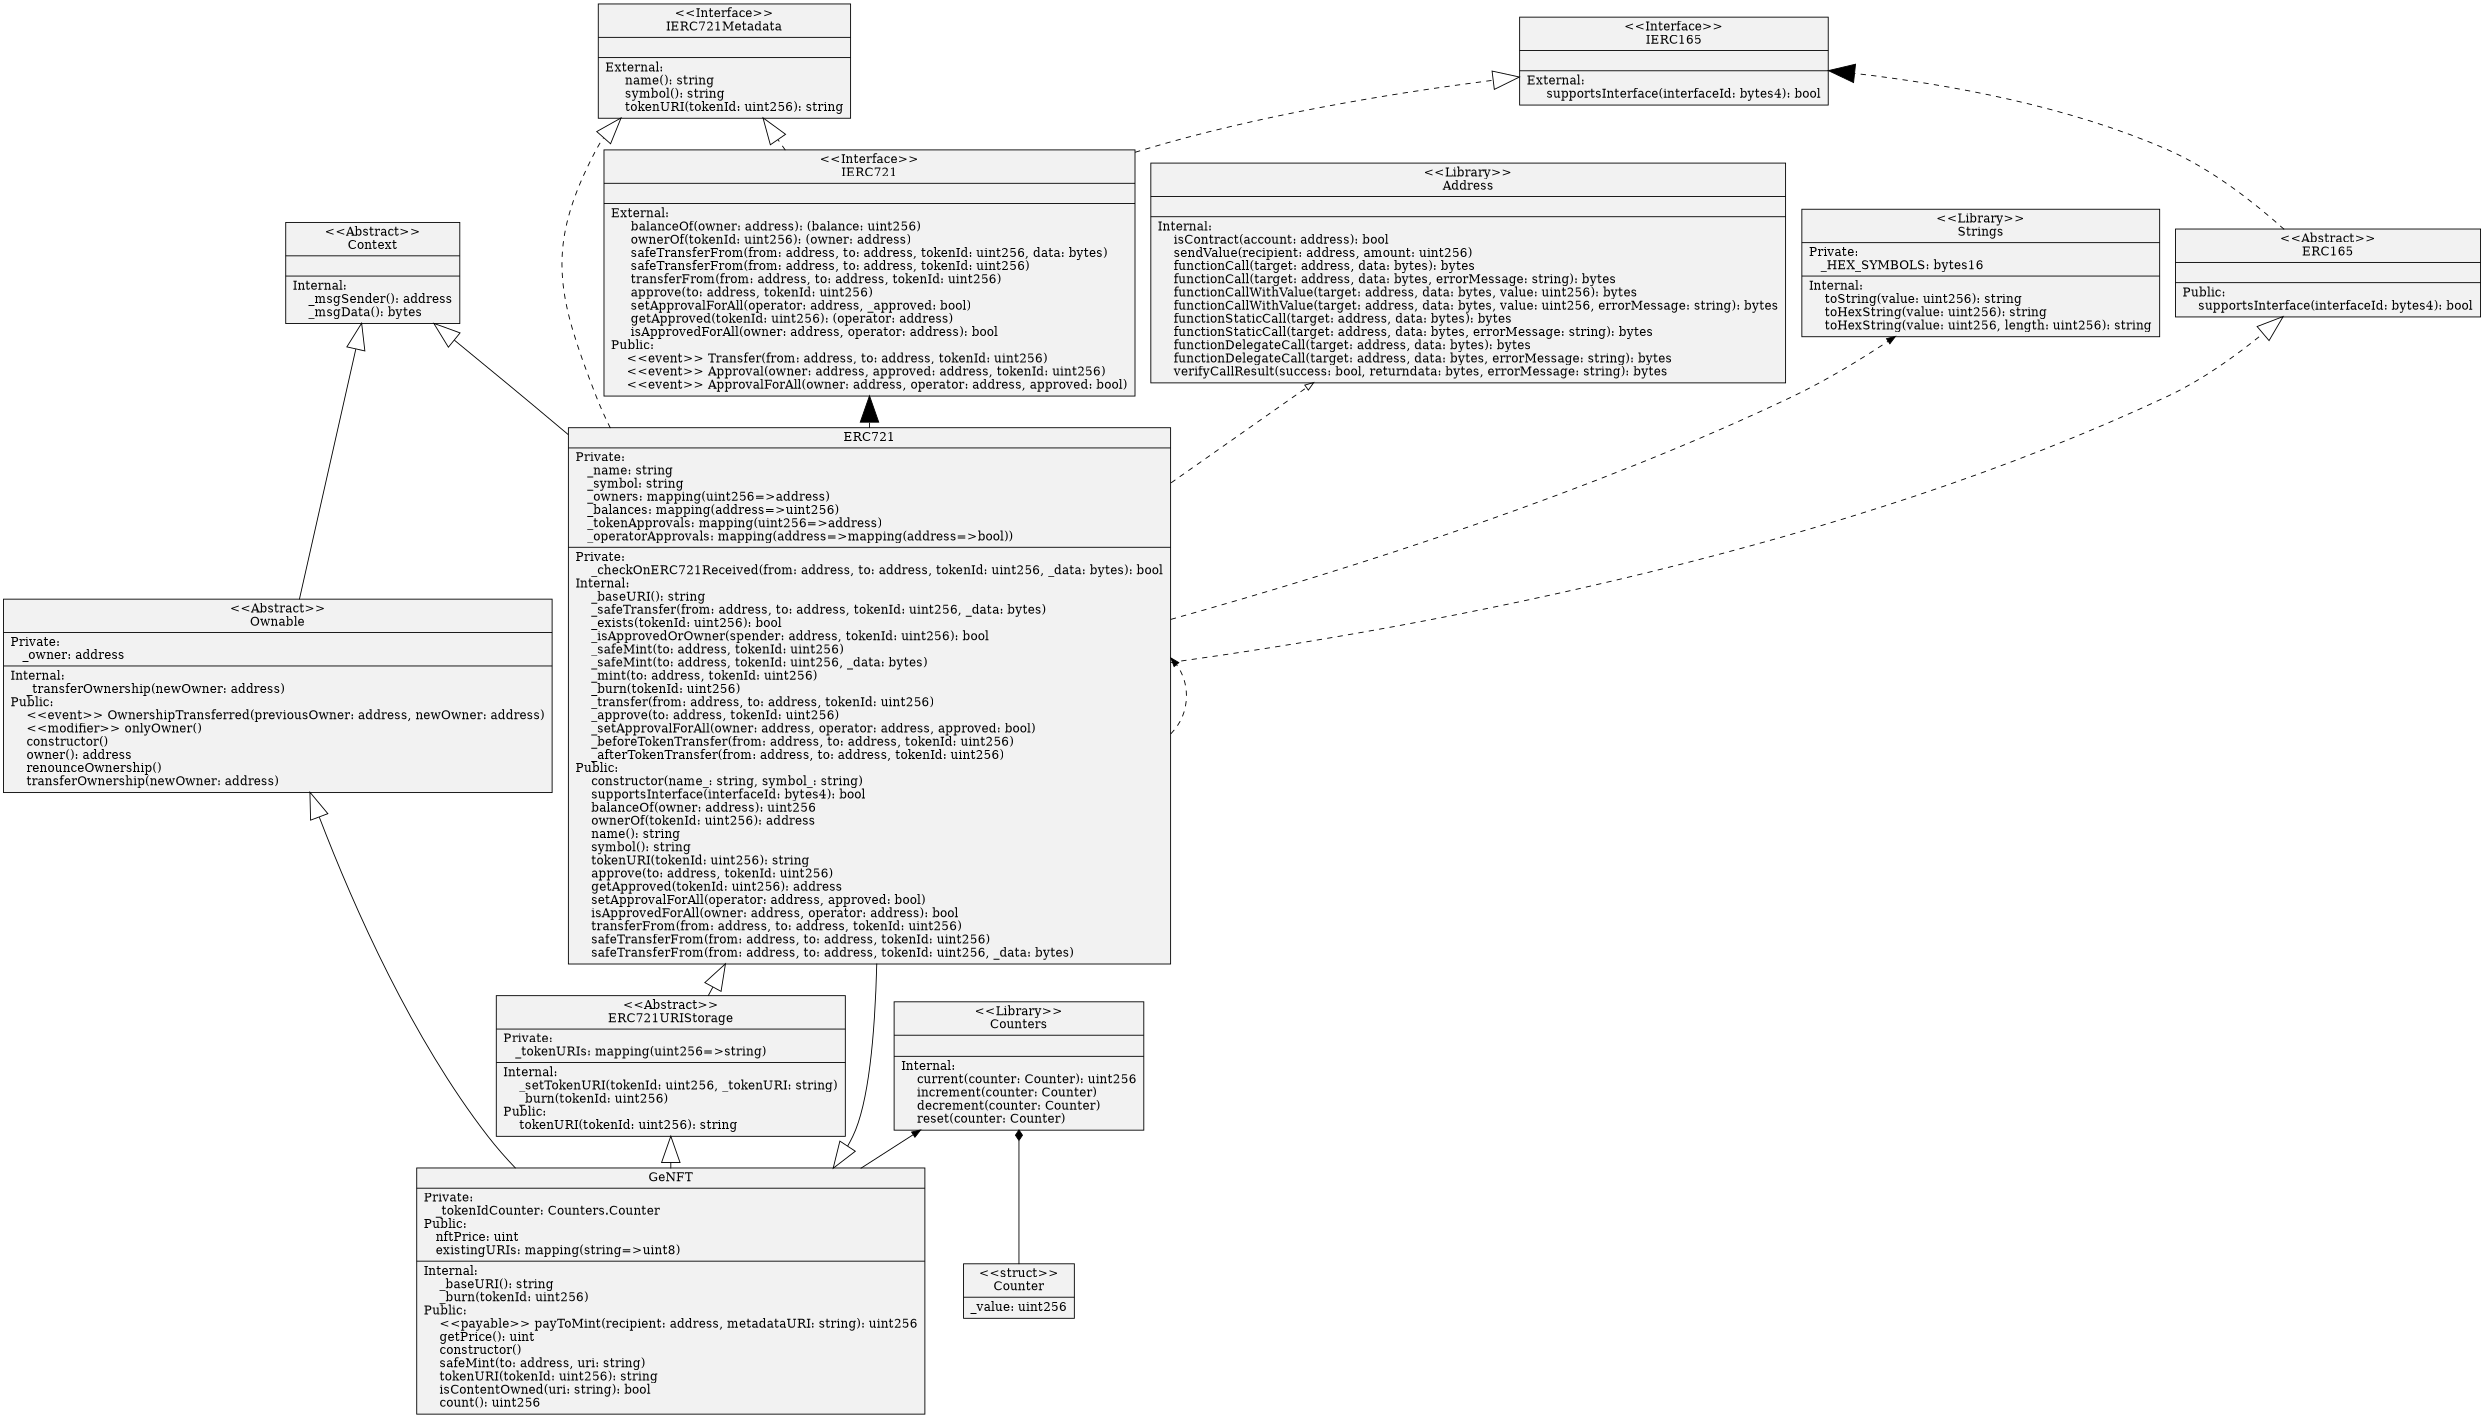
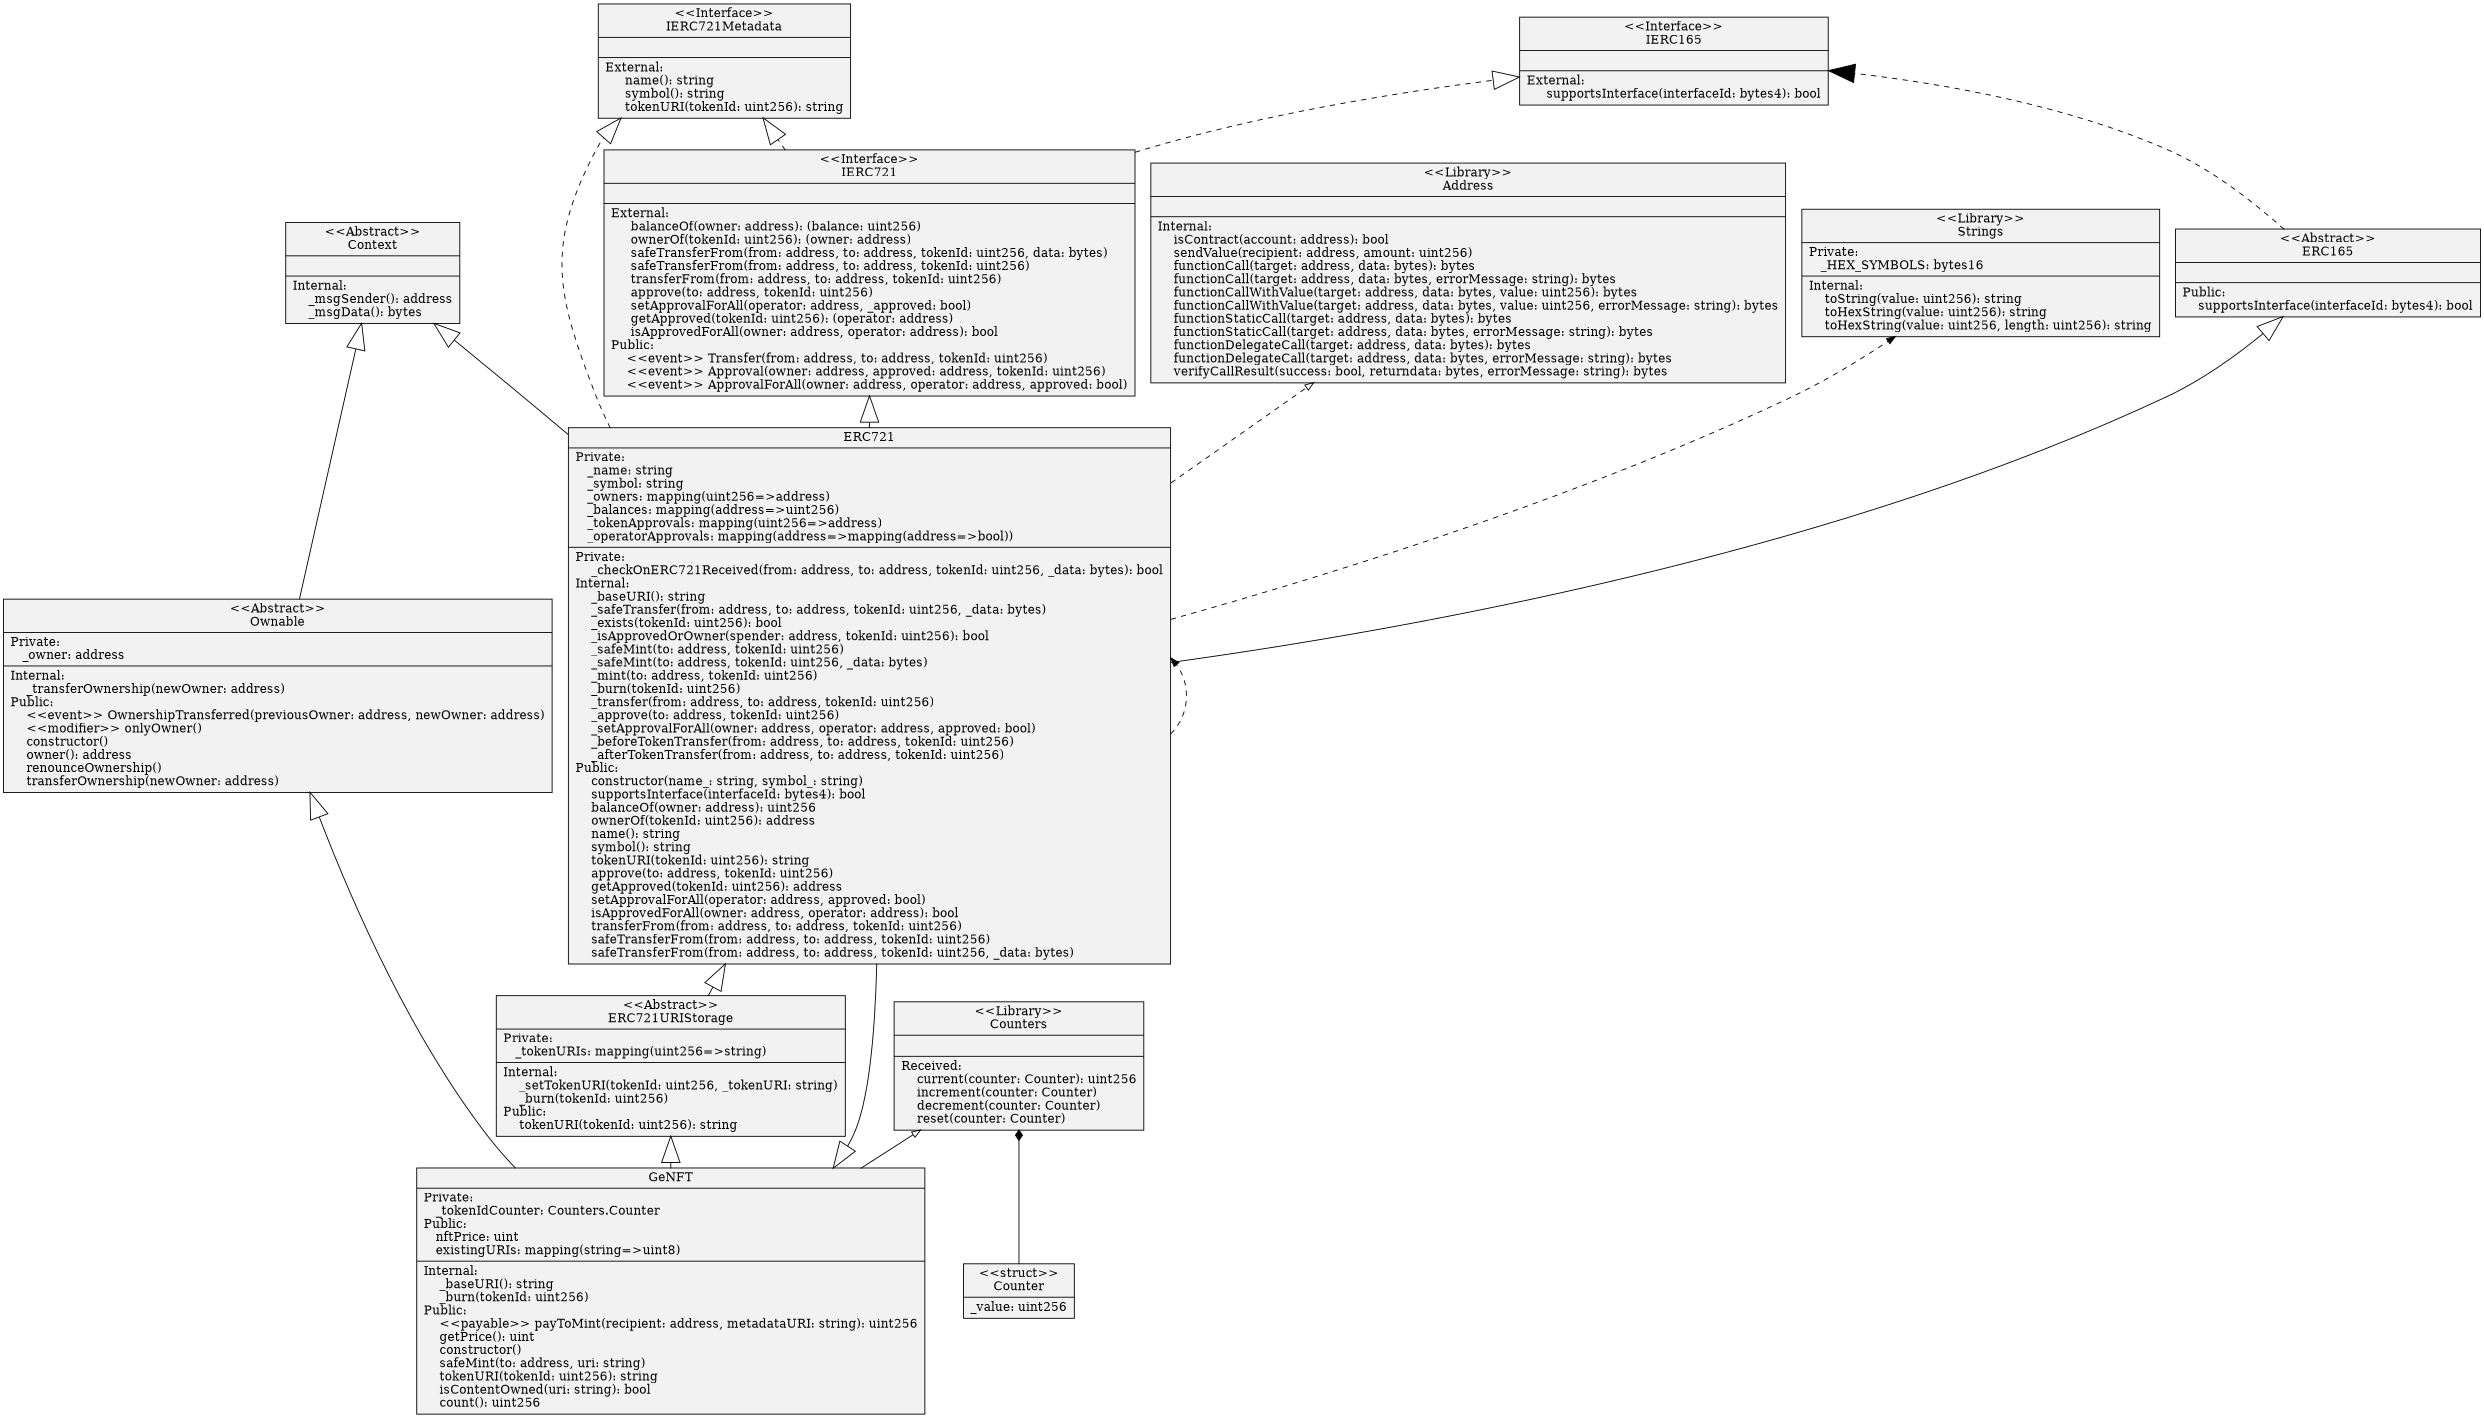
  digraph {
    arrowhead=open
    color=black
    rankdir=BT
    node [fillcolor=gray95 shape=record style=filled]
    edge [arrowhead=empty arrowsize=3 weight=3]
    n1 [label="{GeNFT| Private:\l\ \ \ _tokenIdCounter: Counters.Counter\lPublic:\l\ \ \ nftPrice: uint\l\ \ \ existingURIs: mapping\(string=\>uint8\)\l| Internal:\l\ \ \ \ _baseURI(): string\l\ \ \ \ _burn(tokenId: uint256)\lPublic:\l\ \ \ \ \<\<payable\>\> payToMint(recipient: address, metadataURI: string): uint256\l\ \ \ \ getPrice(): uint\l\ \ \ \ constructor()\l\ \ \ \ safeMint(to: address, uri: string)\l\ \ \ \ tokenURI(tokenId: uint256): string\l\ \ \ \ isContentOwned(uri: string): bool\l\ \ \ \ count(): uint256\l}"]
    n2 [label="{\<\<Abstract\>\>\nOwnable| Private:\l\ \ \ _owner: address\l| Internal:\l\ \ \ \ _transferOwnership(newOwner: address)\lPublic:\l\ \ \ \ \<\<event\>\> OwnershipTransferred(previousOwner: address, newOwner: address)\l\ \ \ \ \<\<modifier\>\> onlyOwner()\l\ \ \ \ constructor()\l\ \ \ \ owner(): address\l\ \ \ \ renounceOwnership()\l\ \ \ \ transferOwnership(newOwner: address)\l}"]
    n3 [label="{ERC721| Private:\l\ \ \ _name: string\l\ \ \ _symbol: string\l\ \ \ _owners: mapping\(uint256=\>address\)\l\ \ \ _balances: mapping\(address=\>uint256\)\l\ \ \ _tokenApprovals: mapping\(uint256=\>address\)\l\ \ \ _operatorApprovals: mapping\(address=\>mapping\(address=\>bool\)\)\l| Private:\l\ \ \ \ _checkOnERC721Received(from: address, to: address, tokenId: uint256, _data: bytes): bool\lInternal:\l\ \ \ \ _baseURI(): string\l\ \ \ \ _safeTransfer(from: address, to: address, tokenId: uint256, _data: bytes)\l\ \ \ \ _exists(tokenId: uint256): bool\l\ \ \ \ _isApprovedOrOwner(spender: address, tokenId: uint256): bool\l\ \ \ \ _safeMint(to: address, tokenId: uint256)\l\ \ \ \ _safeMint(to: address, tokenId: uint256, _data: bytes)\l\ \ \ \ _mint(to: address, tokenId: uint256)\l\ \ \ \ _burn(tokenId: uint256)\l\ \ \ \ _transfer(from: address, to: address, tokenId: uint256)\l\ \ \ \ _approve(to: address, tokenId: uint256)\l\ \ \ \ _setApprovalForAll(owner: address, operator: address, approved: bool)\l\ \ \ \ _beforeTokenTransfer(from: address, to: address, tokenId: uint256)\l\ \ \ \ _afterTokenTransfer(from: address, to: address, tokenId: uint256)\lPublic:\l\ \ \ \ constructor(name_: string, symbol_: string)\l\ \ \ \ supportsInterface(interfaceId: bytes4): bool\l\ \ \ \ balanceOf(owner: address): uint256\l\ \ \ \ ownerOf(tokenId: uint256): address\l\ \ \ \ name(): string\l\ \ \ \ symbol(): string\l\ \ \ \ tokenURI(tokenId: uint256): string\l\ \ \ \ approve(to: address, tokenId: uint256)\l\ \ \ \ getApproved(tokenId: uint256): address\l\ \ \ \ setApprovalForAll(operator: address, approved: bool)\l\ \ \ \ isApprovedForAll(owner: address, operator: address): bool\l\ \ \ \ transferFrom(from: address, to: address, tokenId: uint256)\l\ \ \ \ safeTransferFrom(from: address, to: address, tokenId: uint256)\l\ \ \ \ safeTransferFrom(from: address, to: address, tokenId: uint256, _data: bytes)\l}"]
    n4 [label="{\<\<Interface\>\>\nIERC721| | External:\l\ \ \ \  balanceOf(owner: address): (balance: uint256)\l\ \ \ \  ownerOf(tokenId: uint256): (owner: address)\l\ \ \ \  safeTransferFrom(from: address, to: address, tokenId: uint256, data: bytes)\l\ \ \ \  safeTransferFrom(from: address, to: address, tokenId: uint256)\l\ \ \ \  transferFrom(from: address, to: address, tokenId: uint256)\l\ \ \ \  approve(to: address, tokenId: uint256)\l\ \ \ \  setApprovalForAll(operator: address, _approved: bool)\l\ \ \ \  getApproved(tokenId: uint256): (operator: address)\l\ \ \ \  isApprovedForAll(owner: address, operator: address): bool\lPublic:\l\ \ \ \ \<\<event\>\> Transfer(from: address, to: address, tokenId: uint256)\l\ \ \ \ \<\<event\>\> Approval(owner: address, approved: address, tokenId: uint256)\l\ \ \ \ \<\<event\>\> ApprovalForAll(owner: address, operator: address, approved: bool)\l}"]
    n5 [label="{\<\<Abstract\>\>\nERC721URIStorage| Private:\l\ \ \ _tokenURIs: mapping\(uint256=\>string\)\l| Internal:\l\ \ \ \ _setTokenURI(tokenId: uint256, _tokenURI: string)\l\ \ \ \ _burn(tokenId: uint256)\lPublic:\l\ \ \ \ tokenURI(tokenId: uint256): string\l}"]
    n6 [label="{\<\<Interface\>\>\nIERC721Metadata| | External:\l\ \ \ \  name(): string\l\ \ \ \  symbol(): string\l\ \ \ \  tokenURI(tokenId: uint256): string\l}"]
    n7 [label="{\<\<Library\>\>\nAddress| | Internal:\l\ \ \ \ isContract(account: address): bool\l\ \ \ \ sendValue(recipient: address, amount: uint256)\l\ \ \ \ functionCall(target: address, data: bytes): bytes\l\ \ \ \ functionCall(target: address, data: bytes, errorMessage: string): bytes\l\ \ \ \ functionCallWithValue(target: address, data: bytes, value: uint256): bytes\l\ \ \ \ functionCallWithValue(target: address, data: bytes, value: uint256, errorMessage: string): bytes\l\ \ \ \ functionStaticCall(target: address, data: bytes): bytes\l\ \ \ \ functionStaticCall(target: address, data: bytes, errorMessage: string): bytes\l\ \ \ \ functionDelegateCall(target: address, data: bytes): bytes\l\ \ \ \ functionDelegateCall(target: address, data: bytes, errorMessage: string): bytes\l\ \ \ \ verifyCallResult(success: bool, returndata: bytes, errorMessage: string): bytes\l}"]
    n8 [label="{\<\<Abstract\>\>\nContext| | Internal:\l\ \ \ \ _msgSender(): address\l\ \ \ \ _msgData(): bytes\l}"]
-   n9 [label="{\<\<Library\>\>\nCounters| | Internal:\l\ \ \ \ current(counter: Counter): uint256\l\ \ \ \ increment(counter: Counter)\l\ \ \ \ decrement(counter: Counter)\l\ \ \ \ reset(counter: Counter)\l}"]
+   n9 [label="{\<\<Library\>\>\nCounters| | Received:\l\ \ \ \ current(counter: Counter): uint256\l\ \ \ \ increment(counter: Counter)\l\ \ \ \ decrement(counter: Counter)\l\ \ \ \ reset(counter: Counter)\l}"]
    n10 [label="{\<\<struct\>\>\nCounter|_value: uint256\l}"]
    n11 [label="{\<\<Library\>\>\nStrings| Private:\l\ \ \ _HEX_SYMBOLS: bytes16\l| Internal:\l\ \ \ \ toString(value: uint256): string\l\ \ \ \ toHexString(value: uint256): string\l\ \ \ \ toHexString(value: uint256, length: uint256): string\l}"]
    n12 [label="{\<\<Abstract\>\>\nERC165| | Public:\l\ \ \ \ supportsInterface(interfaceId: bytes4): bool\l}"]
    n13 [label="{\<\<Interface\>\>\nIERC165| | External:\l\ \ \ \  supportsInterface(interfaceId: bytes4): bool\l}"]
    subgraph sub_1 {
      label=contracts
      n1
    }
    subgraph sub_2 {
      label="node_modules/@openzeppelin/contracts/access"
      n2
    }
    subgraph sub_3 {
      label="node_modules/@openzeppelin/contracts/token/ERC721"
      n3
      n4
    }
    subgraph sub_4 {
      label="node_modules/@openzeppelin/contracts/token/ERC721/extensions"
      n5
      n6
    }
    subgraph sub_5 {
      label="node_modules/@openzeppelin/contracts/utils"
      n7
      n8
      n9
      n10
      n11
    }
    subgraph sub_6 {
      label="node_modules/@openzeppelin/contracts/utils/introspection"
      n12
      n13
    }
    n1 -> n2
    n1 -> n5
-   n1 -> n9 [arrowhead="" arrowsize="" weight=""]
+   n1 -> n9 [arrowsize="" weight=""]
    n2 -> n8
    n3 -> n1 [weight=4]
    n3 -> n3 [style=dashed arrowhead="" arrowsize="" weight=""]
-   n3 -> n4 [arrowhead=normal style=dashed]
+   n3 -> n4 [style=dashed]
    n3 -> n6 [style=dashed]
    n3 -> n7 [style=dashed arrowsize="" weight=""]
    n3 -> n8
    n3 -> n11 [style=dashed arrowhead="" arrowsize="" weight=""]
-   n3 -> n12 [style=dashed]
+   n3 -> n12
    n4 -> n6 [style=dashed]
    n4 -> n13 [style=dashed]
    n5 -> n3 [weight=4]
    n10 -> n9 [arrowhead=diamond arrowsize=""]
    n12 -> n13 [arrowhead=normal style=dashed]
  }
